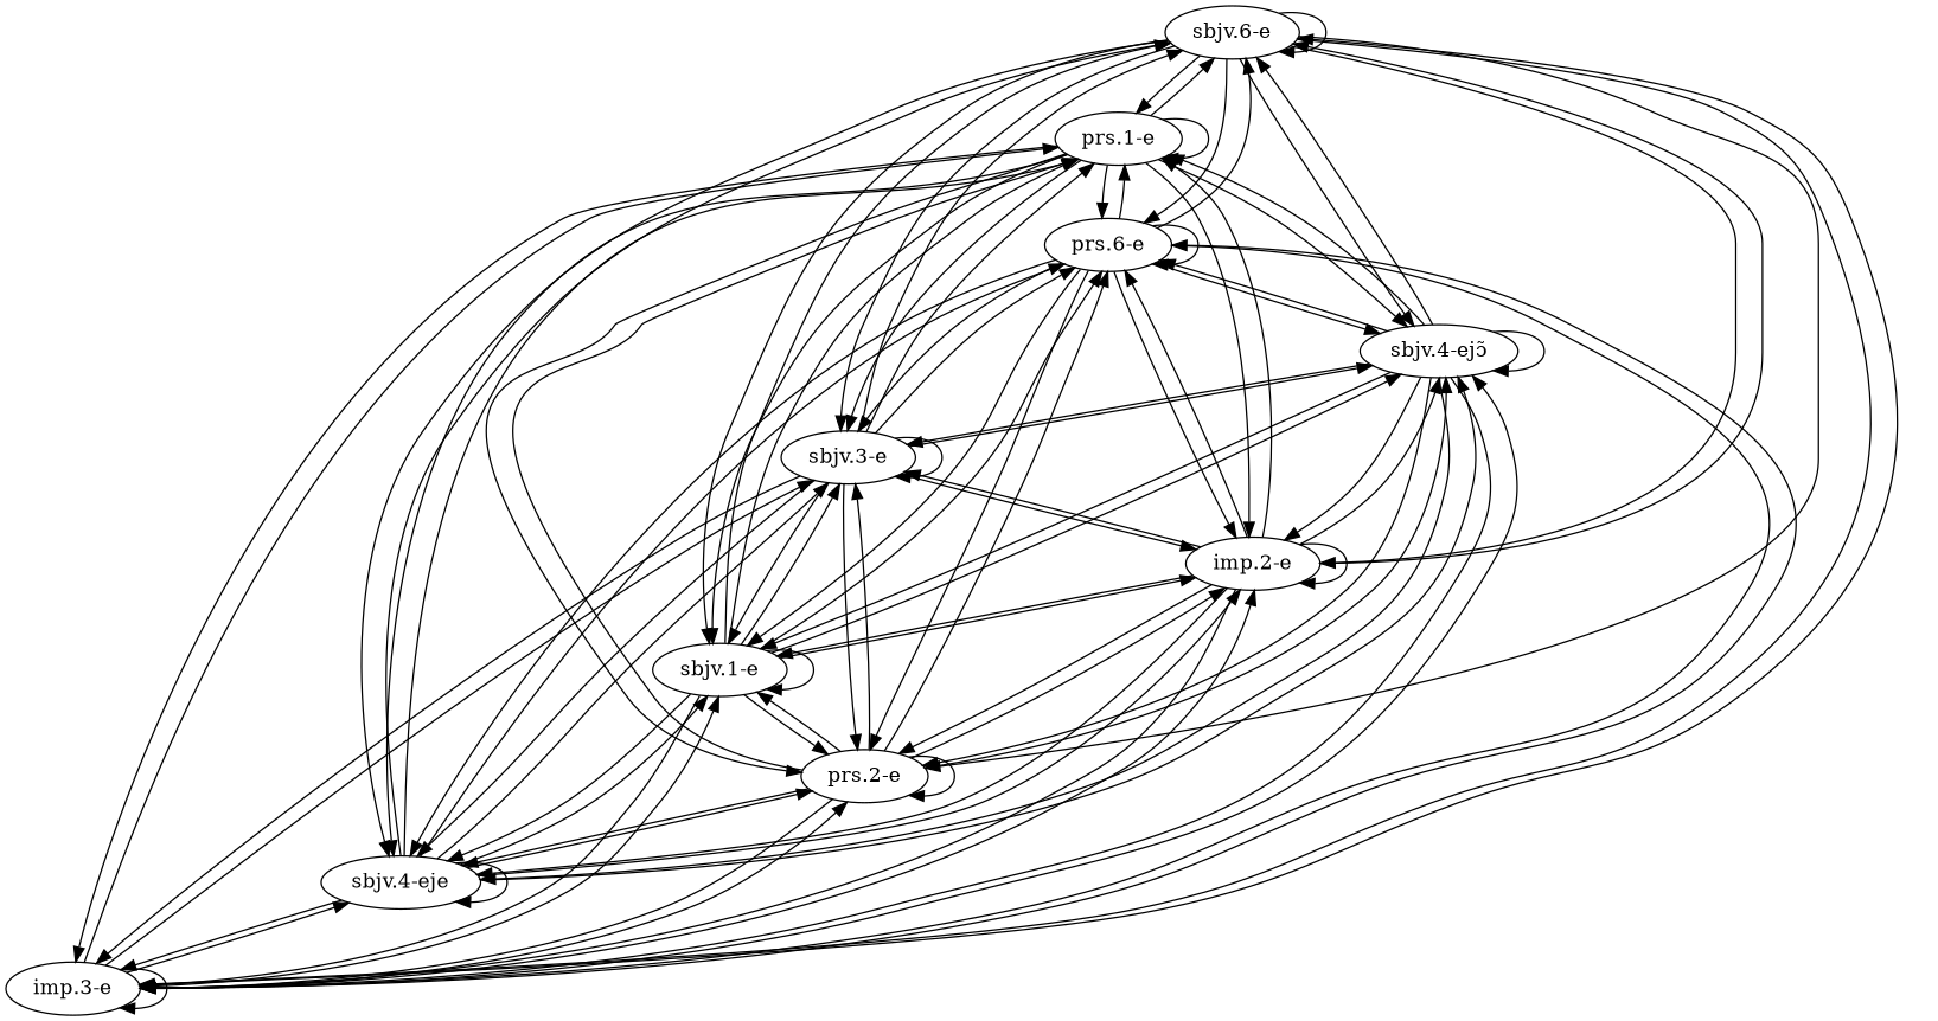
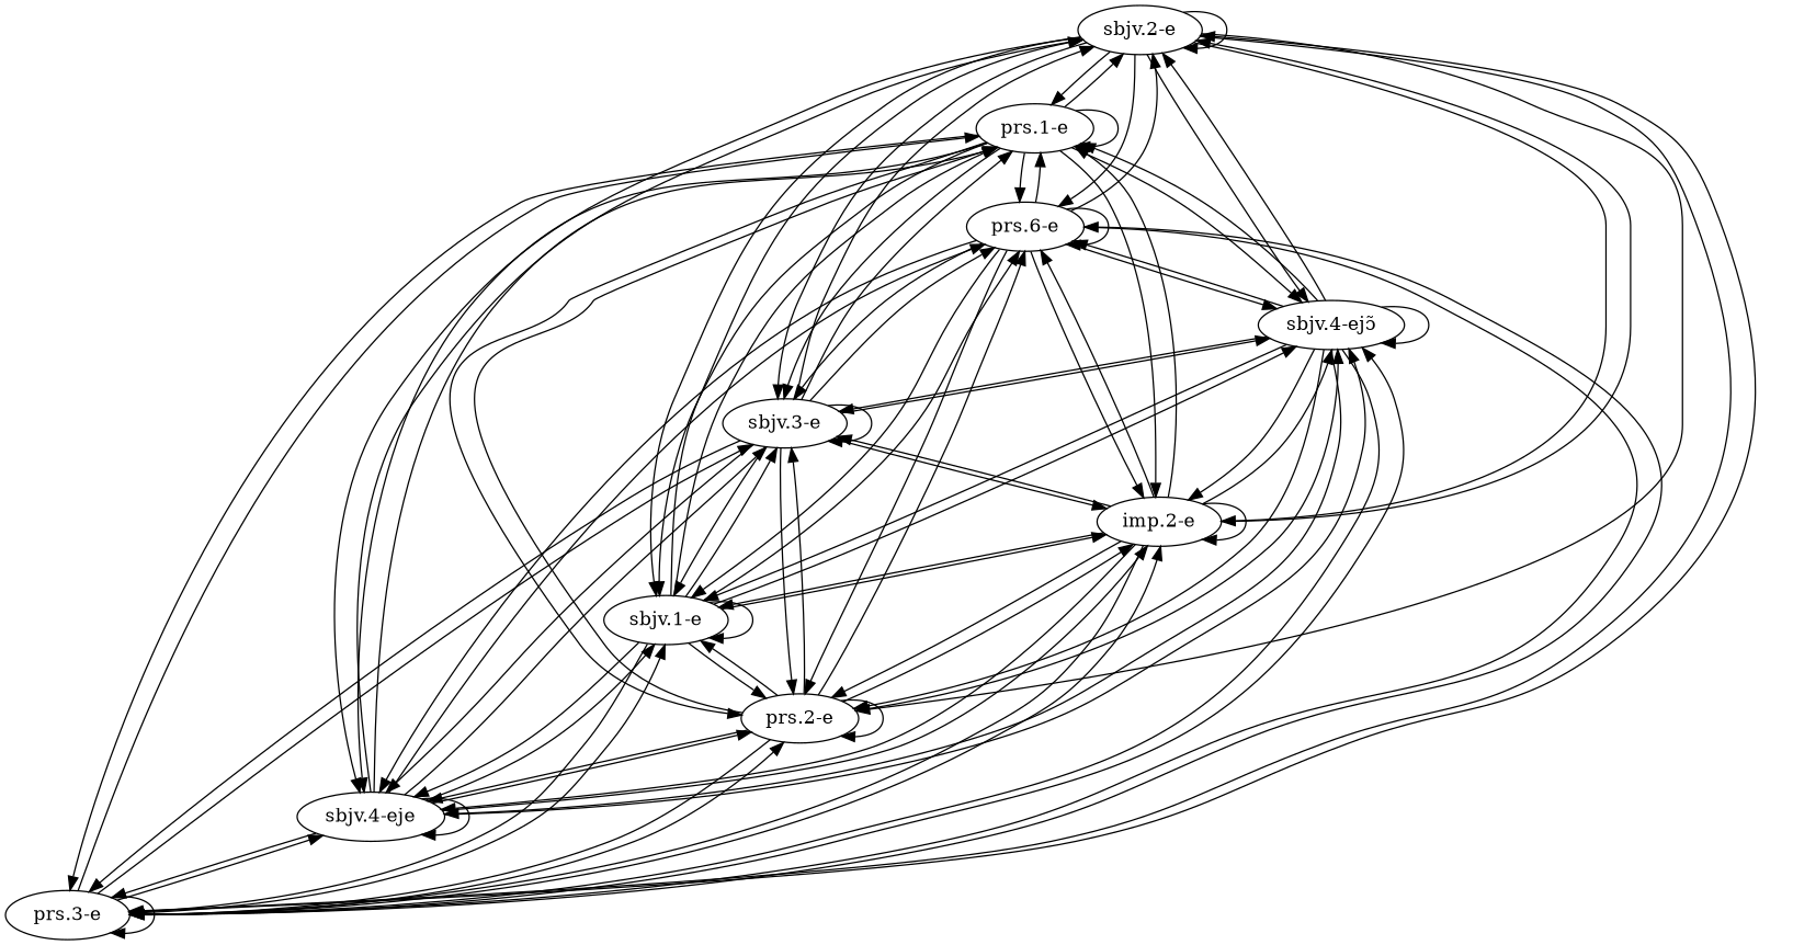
  digraph {
    node [tense=sbjv weight=0.5]
    edge [weight=0.5]
-   n1 [cell="sbjv.2" label="sbjv.6-e"]
+   n1 [cell="sbjv.2" label="sbjv.2-e"]
    n2 [cell="prs.1" label="prs.1-e" tense=prs weight=1.0]
-   n3 [cell="prs.3" label="imp.3-e" tense=prs]
+   n3 [cell="prs.3" label="prs.3-e" tense=prs]
    n4 [cell="sbjv.5" label="sbjv.4-eje"]
    n5 [cell="prs.2" label="prs.2-e" tense=prs]
    n6 [cell="sbjv.1" label="sbjv.1-e"]
    n7 [cell="imp.2" label="imp.2-e" tense=imp weight=1.0]
    n8 [cell="sbjv.3" label="sbjv.3-e"]
    n9 [cell="sbjv.4" label="sbjv.4-ejɔ̃"]
    n10 [cell="sbjv.6" label="prs.6-e"]
    n1 -> n1
    n1 -> n2 [weight=1.0]
    n1 -> n3 [weight=0.0]
    n1 -> n4
    n1 -> n5 [weight=0.0]
    n1 -> n6
    n1 -> n7 [weight=1.0]
    n1 -> n8
    n1 -> n9
    n1 -> n10
    n2 -> n1 [weight=0.25]
    n2 -> n2 [weight=1.0]
    n2 -> n3 [weight=0.25]
    n2 -> n4 [weight=0.25]
    n2 -> n5 [weight=0.25]
    n2 -> n6 [weight=0.25]
    n2 -> n7 [weight=1.0]
    n2 -> n8 [weight=0.25]
    n2 -> n9 [weight=0.25]
    n2 -> n10 [weight=0.25]
    n3 -> n1 [weight=0.0]
    n3 -> n2
    n3 -> n3
    n3 -> n4 [weight=0.0]
    n3 -> n5
    n3 -> n6 [weight=0.0]
    n3 -> n7
    n3 -> n8 [weight=0.0]
    n3 -> n9 [weight=0.0]
    n3 -> n10 [weight=0.0]
    n4 -> n1 [weight=0.23]
    n4 -> n2 [weight=0.46]
    n4 -> n3 [weight=0.0]
    n4 -> n4
    n4 -> n5 [weight=0.0]
    n4 -> n6 [weight=0.23]
    n4 -> n7 [weight=0.46]
    n4 -> n8 [weight=0.23]
    n4 -> n9
    n4 -> n10 [weight=0.23]
    n5 -> n2
    n5 -> n3
    n5 -> n4 [weight=0.0]
    n5 -> n5
    n5 -> n6 [weight=0.0]
    n5 -> n7
    n5 -> n8 [weight=0.0]
    n5 -> n9 [weight=0.0]
    n5 -> n10 [weight=0.0]
    n6 -> n1
    n6 -> n2 [weight=1.0]
    n6 -> n3 [weight=0.0]
    n6 -> n4
    n6 -> n5 [weight=0.0]
    n6 -> n6
    n6 -> n7 [weight=1.0]
    n6 -> n8
    n6 -> n9
    n6 -> n10
    n7 -> n1 [weight=0.25]
    n7 -> n2 [weight=1.0]
    n7 -> n3 [weight=0.25]
    n7 -> n4 [weight=0.25]
    n7 -> n5 [weight=0.25]
    n7 -> n6 [weight=0.25]
    n7 -> n7 [weight=1.0]
    n7 -> n8 [weight=0.25]
    n7 -> n9 [weight=0.25]
    n7 -> n10 [weight=0.25]
    n8 -> n1
    n8 -> n2 [weight=1.0]
    n8 -> n3 [weight=0.0]
    n8 -> n4
    n8 -> n5 [weight=0.0]
    n8 -> n6
    n8 -> n7 [weight=1.0]
    n8 -> n8
    n8 -> n9
    n8 -> n10
    n9 -> n1 [weight=0.23]
    n9 -> n2 [weight=0.46]
    n9 -> n3 [weight=0.0]
    n9 -> n4
    n9 -> n5 [weight=0.0]
    n9 -> n6 [weight=0.23]
    n9 -> n7 [weight=0.46]
    n9 -> n8 [weight=0.23]
    n9 -> n9
    n9 -> n10 [weight=0.23]
    n10 -> n1
    n10 -> n2 [weight=1.0]
    n10 -> n3 [weight=0.0]
    n10 -> n4
    n10 -> n5 [weight=0.0]
    n10 -> n6
    n10 -> n7 [weight=1.0]
    n10 -> n8
    n10 -> n9
    n10 -> n10
  }
